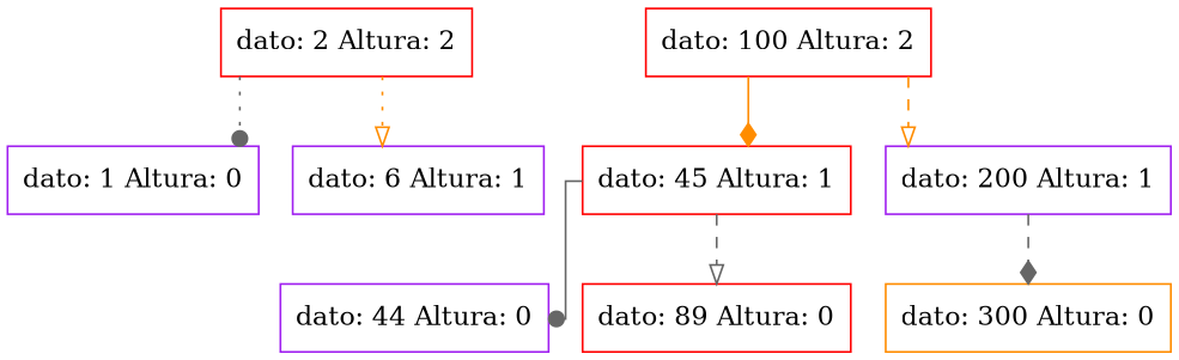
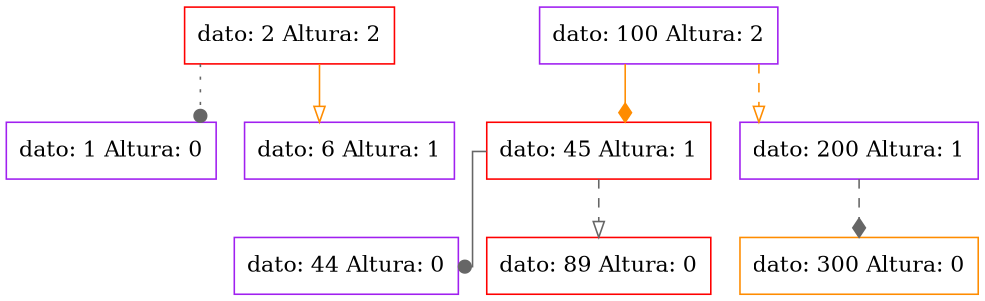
  digraph {
    concentrate=true
    splines=ortho
    node [color=red shape=record]
    edge [arrowhead=onormal color=gray40 style=dashed]
    n1 [label="{dato: 2  Altura: 2}"]
    n2 [color=purple label="{dato: 1  Altura: 0}"]
    n3 [color=purple label="{dato: 6  Altura: 1}"]
-   n4 [label="{dato: 100  Altura: 2}"]
+   n4 [color=purple label="{dato: 100  Altura: 2}"]
    n5 [label="{dato: 45  Altura: 1}"]
    n6 [color=purple label="{dato: 200  Altura: 1}"]
    n7 [color=purple label="{dato: 44  Altura: 0}"]
    n8 [label="{dato: 89  Altura: 0}"]
    n9 [color=darkorange label="{dato: 300  Altura: 0}"]
    n1 -> n2 [arrowhead=dot style=dotted]
-   n1 -> n3 [color=darkorange style=dotted]
+   n1 -> n3 [color=darkorange style=solid]
    n4 -> n5 [arrowhead=diamond color=darkorange style=solid]
    n4 -> n6 [color=darkorange]
    n5 -> n7 [arrowhead=dot style=solid]
    n5 -> n8
    n6 -> n9 [arrowhead=diamond]
  }
